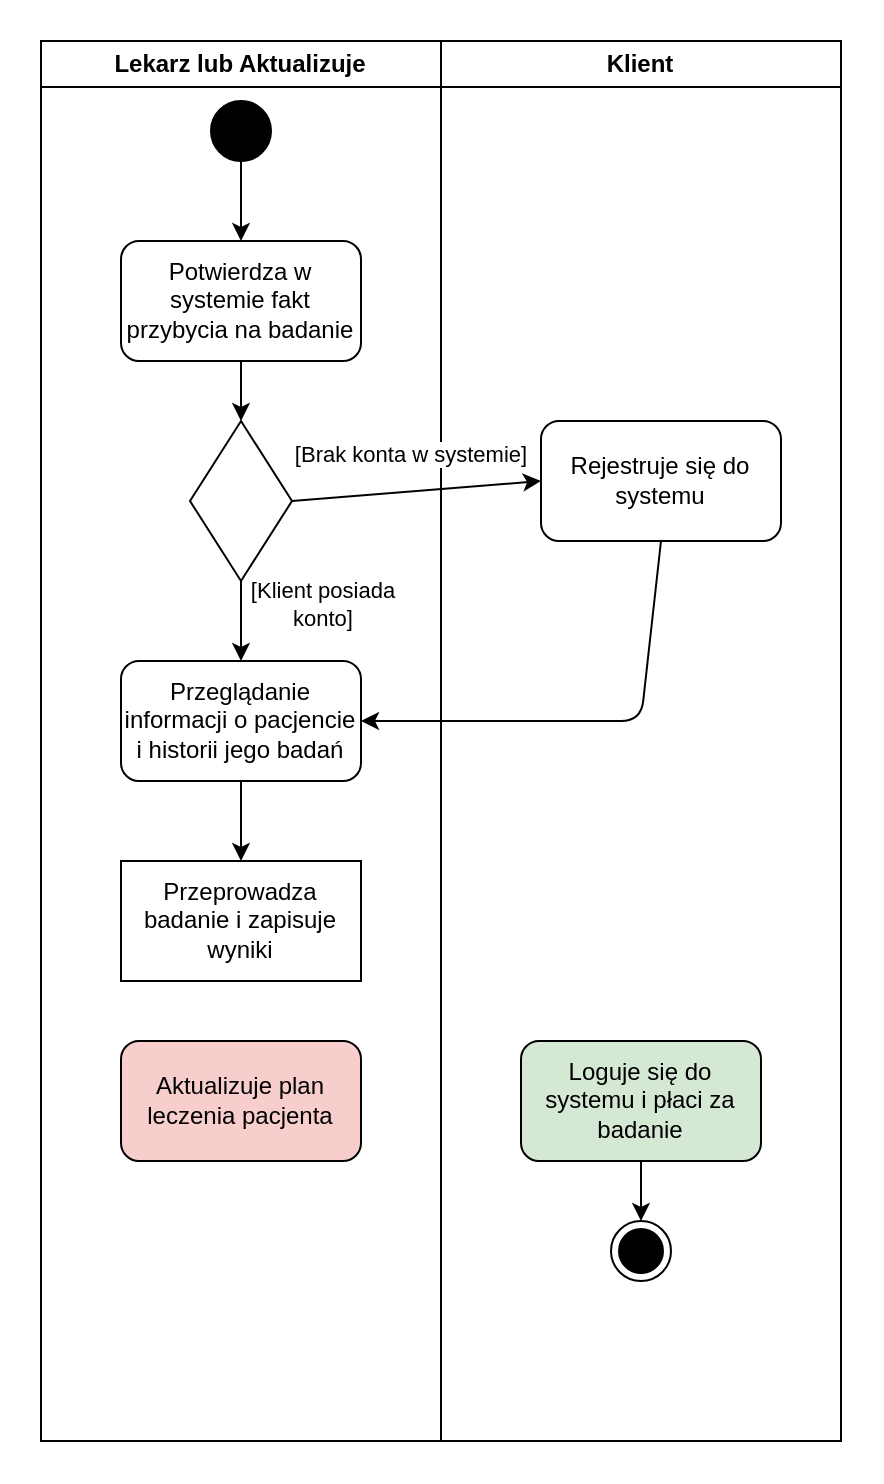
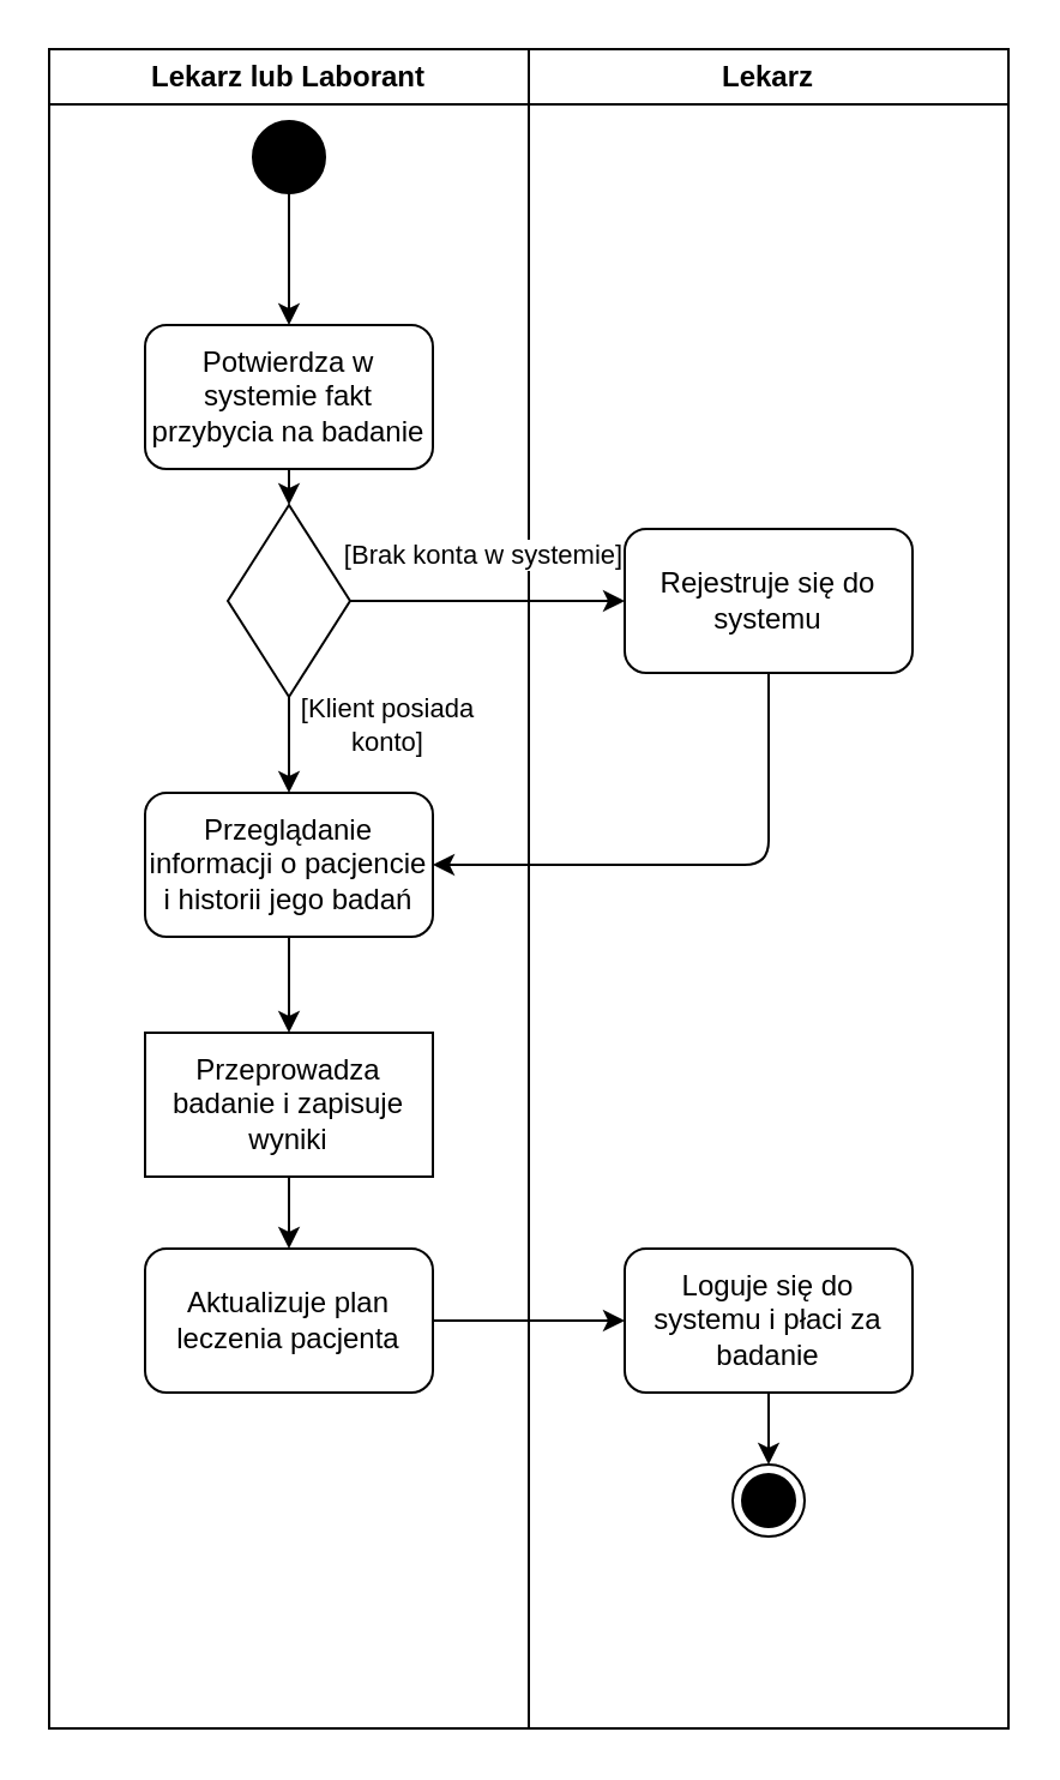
  <mxCell id="0" />
  <mxCell id="1" parent="0" />
- <mxCell id="2" value="Lekarz lub Aktualizuje" style="swimlane;whiteSpace=wrap;html=1;" vertex="1" parent="1"><mxGeometry x="20" y="20" width="200" height="700" as="geometry" /></mxCell>
+ <mxCell id="2" value="Lekarz lub Laborant" style="swimlane;whiteSpace=wrap;html=1;" vertex="1" parent="1"><mxGeometry x="20" y="20" width="200" height="700" as="geometry" /></mxCell>
  <mxCell id="3" value="" style="ellipse;fillColor=strokeColor;" vertex="1" parent="2"><mxGeometry x="85" y="30" width="30" height="30" as="geometry" /></mxCell>
- <mxCell id="4" value="Potwierdza w systemie fakt przybycia na badanie" style="rounded=1;whiteSpace=wrap;html=1;" vertex="1" parent="2"><mxGeometry x="40" y="100" width="120" height="60" as="geometry" /></mxCell>
+ <mxCell id="4" value="Potwierdza w systemie fakt przybycia na badanie" style="rounded=1;whiteSpace=wrap;html=1;" vertex="1" parent="2"><mxGeometry x="40" y="115" width="120" height="60" as="geometry" /></mxCell>
  <mxCell id="5" style="edgeStyle=none;html=1;exitX=0.5;exitY=1;exitDx=0;exitDy=0;entryX=0.5;entryY=0;entryDx=0;entryDy=0;" edge="1" parent="2" source="3" target="4"><mxGeometry relative="1" as="geometry" /></mxCell>
  <mxCell id="6" style="edgeStyle=none;html=1;exitX=0.5;exitY=1;exitDx=0;exitDy=0;entryX=0.5;entryY=0;entryDx=0;entryDy=0;" edge="1" parent="2" source="4" target="9"><mxGeometry relative="1" as="geometry" /></mxCell>
  <mxCell id="7" style="edgeStyle=none;html=1;exitX=0.5;exitY=1;exitDx=0;exitDy=0;entryX=0.5;entryY=0;entryDx=0;entryDy=0;" edge="1" parent="2" source="9" target="11"><mxGeometry relative="1" as="geometry" /></mxCell>
  <mxCell id="8" value="[Klient posiada &lt;br&gt;konto]" style="edgeLabel;html=1;align=center;verticalAlign=middle;resizable=0;points=[];" vertex="1" connectable="0" parent="7"><mxGeometry x="-0.469" relative="1" as="geometry"><mxPoint x="40" as="offset" /></mxGeometry></mxCell>
  <mxCell id="9" value="" style="rhombus;whiteSpace=wrap;html=1;" vertex="1" parent="2"><mxGeometry x="74.5" y="190" width="51" height="80" as="geometry" /></mxCell>
  <mxCell id="10" style="edgeStyle=none;html=1;exitX=0.5;exitY=1;exitDx=0;exitDy=0;entryX=0.5;entryY=0;entryDx=0;entryDy=0;" edge="1" parent="2" source="11" target="13"><mxGeometry relative="1" as="geometry" /></mxCell>
  <mxCell id="11" value="Przeglądanie informacji o pacjencie i historii jego badań" style="rounded=1;whiteSpace=wrap;html=1;" vertex="1" parent="2"><mxGeometry x="40" y="310" width="120" height="60" as="geometry" /></mxCell>
+ <mxCell id="12" style="edgeStyle=none;html=1;exitX=0.5;exitY=1;exitDx=0;exitDy=0;entryX=0.5;entryY=0;entryDx=0;entryDy=0;" edge="1" parent="2" source="13" target="14"><mxGeometry relative="1" as="geometry" /></mxCell>
  <mxCell id="13" value="Przeprowadza badanie i zapisuje wyniki" style="whiteSpace=wrap;html=1;rounded=0;" vertex="1" parent="2"><mxGeometry x="40" y="410" width="120" height="60" as="geometry" /></mxCell>
- <mxCell id="14" value="Aktualizuje plan leczenia pacjenta" style="rounded=1;whiteSpace=wrap;html=1;fillColor=#f8cecc;" vertex="1" parent="2"><mxGeometry x="40" y="500" width="120" height="60" as="geometry" /></mxCell>
- <mxCell id="15" value="Klient" style="swimlane;whiteSpace=wrap;html=1;" vertex="1" parent="1"><mxGeometry x="220" y="20" width="200" height="700" as="geometry" /></mxCell>
- <mxCell id="16" value="Rejestruje się do systemu" style="rounded=1;whiteSpace=wrap;html=1;" vertex="1" parent="15"><mxGeometry x="50" y="190" width="120" height="60" as="geometry" /></mxCell>
+ <mxCell id="14" value="Aktualizuje plan leczenia pacjenta" style="rounded=1;whiteSpace=wrap;html=1;" vertex="1" parent="2"><mxGeometry x="40" y="500" width="120" height="60" as="geometry" /></mxCell>
+ <mxCell id="15" value="Lekarz" style="swimlane;whiteSpace=wrap;html=1;" vertex="1" parent="1"><mxGeometry x="220" y="20" width="200" height="700" as="geometry" /></mxCell>
+ <mxCell id="16" value="Rejestruje się do systemu" style="rounded=1;whiteSpace=wrap;html=1;" vertex="1" parent="15"><mxGeometry x="40" y="200" width="120" height="60" as="geometry" /></mxCell>
  <mxCell id="17" style="edgeStyle=none;html=1;exitX=0.5;exitY=1;exitDx=0;exitDy=0;entryX=0.5;entryY=0;entryDx=0;entryDy=0;" edge="1" parent="15" source="18" target="19"><mxGeometry relative="1" as="geometry" /></mxCell>
- <mxCell id="18" value="Loguje się do systemu i płaci za badanie" style="rounded=1;whiteSpace=wrap;html=1;fillColor=#d5e8d4;" vertex="1" parent="15"><mxGeometry x="40" y="500" width="120" height="60" as="geometry" /></mxCell>
+ <mxCell id="18" value="Loguje się do systemu i płaci za badanie" style="rounded=1;whiteSpace=wrap;html=1;" vertex="1" parent="15"><mxGeometry x="40" y="500" width="120" height="60" as="geometry" /></mxCell>
  <mxCell id="19" value="" style="ellipse;html=1;shape=endState;fillColor=strokeColor;" vertex="1" parent="15"><mxGeometry x="85" y="590" width="30" height="30" as="geometry" /></mxCell>
  <mxCell id="20" style="edgeStyle=none;html=1;exitX=1;exitY=0.5;exitDx=0;exitDy=0;entryX=0;entryY=0.5;entryDx=0;entryDy=0;" edge="1" parent="1" source="9" target="16"><mxGeometry relative="1" as="geometry" /></mxCell>
  <mxCell id="21" value="[Brak konta w systemie]" style="edgeLabel;html=1;align=center;verticalAlign=middle;resizable=0;points=[];" vertex="1" connectable="0" parent="20"><mxGeometry x="-0.222" y="-1" relative="1" as="geometry"><mxPoint x="10" y="-21" as="offset" /></mxGeometry></mxCell>
  <mxCell id="22" style="edgeStyle=none;html=1;exitX=0.5;exitY=1;exitDx=0;exitDy=0;entryX=1;entryY=0.5;entryDx=0;entryDy=0;" edge="1" parent="1" source="16" target="11"><mxGeometry relative="1" as="geometry"><Array as="points"><mxPoint x="320" y="360" /></Array></mxGeometry></mxCell>
+ <mxCell id="23" style="edgeStyle=none;html=1;exitX=1;exitY=0.5;exitDx=0;exitDy=0;entryX=0;entryY=0.5;entryDx=0;entryDy=0;" edge="1" parent="1" source="14" target="18"><mxGeometry relative="1" as="geometry" /></mxCell>
